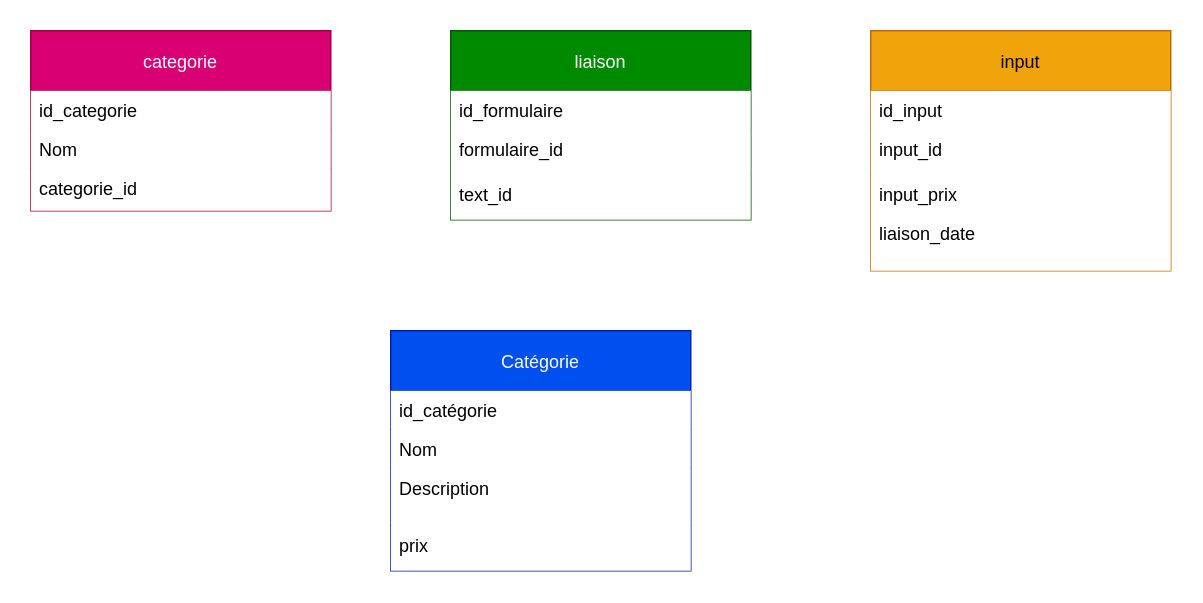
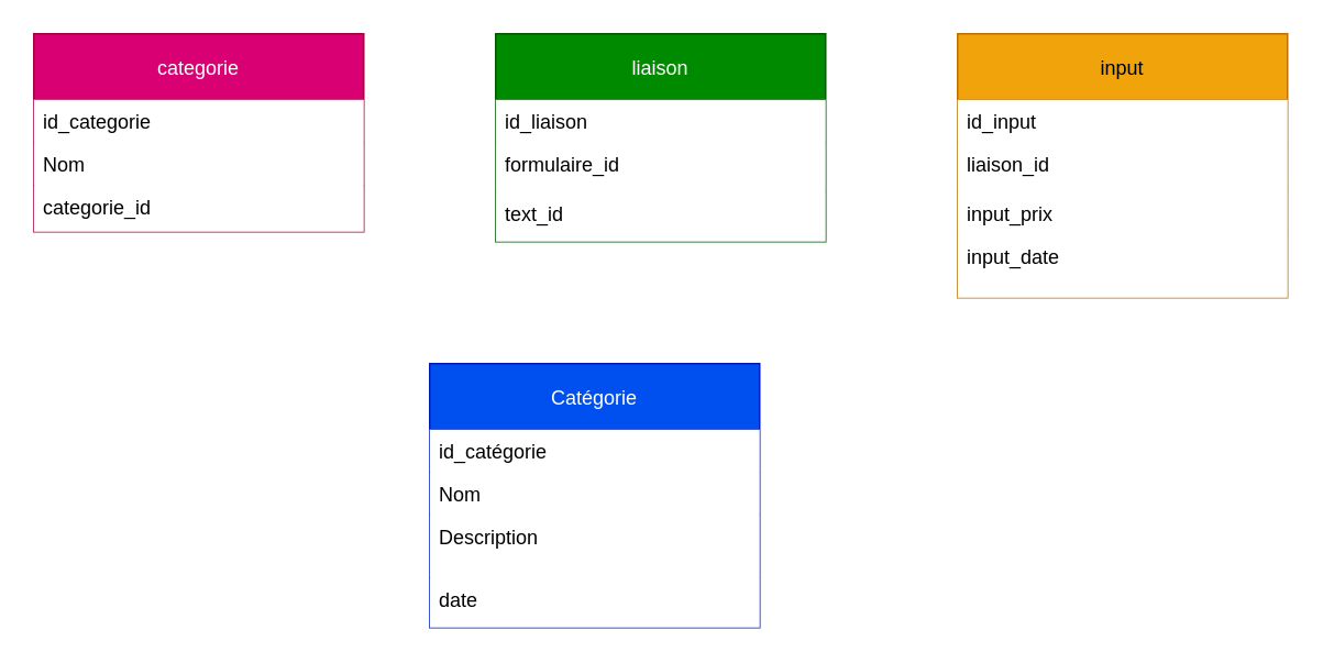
  <mxCell id="0" />
  <mxCell id="1" parent="0" />
  <mxCell id="2" value="Catégorie" style="swimlane;fontStyle=0;childLayout=stackLayout;horizontal=1;startSize=40;fillColor=#0050ef;horizontalStack=0;resizeParent=1;resizeParentMax=0;resizeLast=0;collapsible=1;marginBottom=0;strokeColor=#001DBC;fontColor=#ffffff;" vertex="1" parent="1"><mxGeometry x="260" y="220" width="200" height="160" as="geometry" /></mxCell>
  <mxCell id="3" value="id_catégorie" style="text;strokeColor=none;fillColor=default;align=left;verticalAlign=top;spacingLeft=4;spacingRight=4;overflow=hidden;rotatable=0;points=[[0,0.5],[1,0.5]];portConstraint=eastwest;" vertex="1" parent="2"><mxGeometry y="40" width="200" height="26" as="geometry" /></mxCell>
  <mxCell id="4" value="Nom " style="text;align=left;verticalAlign=top;spacingLeft=4;spacingRight=4;overflow=hidden;rotatable=0;points=[[0,0.5],[1,0.5]];portConstraint=eastwest;fillColor=default;" vertex="1" parent="2"><mxGeometry y="66" width="200" height="26" as="geometry" /></mxCell>
  <mxCell id="5" value="Description" style="text;strokeColor=none;fillColor=default;align=left;verticalAlign=top;spacingLeft=4;spacingRight=4;overflow=hidden;rotatable=0;points=[[0,0.5],[1,0.5]];portConstraint=eastwest;" vertex="1" parent="2"><mxGeometry y="92" width="200" height="38" as="geometry" /></mxCell>
- <mxCell id="6" value="prix" style="text;strokeColor=none;fillColor=default;align=left;verticalAlign=top;spacingLeft=4;spacingRight=4;overflow=hidden;rotatable=0;points=[[0,0.5],[1,0.5]];portConstraint=eastwest;" vertex="1" parent="2"><mxGeometry y="130" width="200" height="30" as="geometry" /></mxCell>
+ <mxCell id="6" value="date" style="text;strokeColor=none;fillColor=default;align=left;verticalAlign=top;spacingLeft=4;spacingRight=4;overflow=hidden;rotatable=0;points=[[0,0.5],[1,0.5]];portConstraint=eastwest;" vertex="1" parent="2"><mxGeometry y="130" width="200" height="30" as="geometry" /></mxCell>
  <mxCell id="7" value="liaison" style="swimlane;fontStyle=0;childLayout=stackLayout;horizontal=1;startSize=40;fillColor=#008a00;horizontalStack=0;resizeParent=1;resizeParentMax=0;resizeLast=0;collapsible=1;marginBottom=0;strokeColor=#005700;fontColor=#ffffff;" vertex="1" parent="1"><mxGeometry x="300" y="20" width="200" height="126" as="geometry" /></mxCell>
- <mxCell id="8" value="id_formulaire" style="text;strokeColor=none;fillColor=default;align=left;verticalAlign=top;spacingLeft=4;spacingRight=4;overflow=hidden;rotatable=0;points=[[0,0.5],[1,0.5]];portConstraint=eastwest;" vertex="1" parent="7"><mxGeometry y="40" width="200" height="26" as="geometry" /></mxCell>
+ <mxCell id="8" value="id_liaison" style="text;strokeColor=none;fillColor=default;align=left;verticalAlign=top;spacingLeft=4;spacingRight=4;overflow=hidden;rotatable=0;points=[[0,0.5],[1,0.5]];portConstraint=eastwest;" vertex="1" parent="7"><mxGeometry y="40" width="200" height="26" as="geometry" /></mxCell>
  <mxCell id="9" value="formulaire_id" style="text;strokeColor=none;fillColor=default;align=left;verticalAlign=top;spacingLeft=4;spacingRight=4;overflow=hidden;rotatable=0;points=[[0,0.5],[1,0.5]];portConstraint=eastwest;" vertex="1" parent="7"><mxGeometry y="66" width="200" height="30" as="geometry" /></mxCell>
  <mxCell id="10" value="text_id" style="text;strokeColor=none;fillColor=default;align=left;verticalAlign=top;spacingLeft=4;spacingRight=4;overflow=hidden;rotatable=0;points=[[0,0.5],[1,0.5]];portConstraint=eastwest;" vertex="1" parent="7"><mxGeometry y="96" width="200" height="30" as="geometry" /></mxCell>
  <mxCell id="11" value="categorie" style="swimlane;fontStyle=0;childLayout=stackLayout;horizontal=1;startSize=40;fillColor=#d80073;horizontalStack=0;resizeParent=1;resizeParentMax=0;resizeLast=0;collapsible=1;marginBottom=0;strokeColor=#A50040;fontColor=#ffffff;" vertex="1" parent="1"><mxGeometry x="20" y="20" width="200" height="120" as="geometry" /></mxCell>
  <mxCell id="12" value="id_categorie" style="text;align=left;verticalAlign=top;spacingLeft=4;spacingRight=4;overflow=hidden;rotatable=0;points=[[0,0.5],[1,0.5]];portConstraint=eastwest;fillColor=default;" vertex="1" parent="11"><mxGeometry y="40" width="200" height="26" as="geometry" /></mxCell>
  <mxCell id="13" value="Nom " style="text;align=left;verticalAlign=top;spacingLeft=4;spacingRight=4;overflow=hidden;rotatable=0;points=[[0,0.5],[1,0.5]];portConstraint=eastwest;fillColor=default;" vertex="1" parent="11"><mxGeometry y="66" width="200" height="26" as="geometry" /></mxCell>
  <mxCell id="14" value="categorie_id" style="text;align=left;verticalAlign=top;spacingLeft=4;spacingRight=4;overflow=hidden;rotatable=0;points=[[0,0.5],[1,0.5]];portConstraint=eastwest;fillColor=default;" vertex="1" parent="11"><mxGeometry y="92" width="200" height="28" as="geometry" /></mxCell>
  <mxCell id="15" value="input" style="swimlane;fontStyle=0;childLayout=stackLayout;horizontal=1;startSize=40;fillColor=#f0a30a;horizontalStack=0;resizeParent=1;resizeParentMax=0;resizeLast=0;collapsible=1;marginBottom=0;strokeColor=#BD7000;fontColor=#000000;" vertex="1" parent="1"><mxGeometry x="580" y="20" width="200" height="160" as="geometry" /></mxCell>
  <mxCell id="16" value="id_input" style="text;strokeColor=none;fillColor=default;align=left;verticalAlign=top;spacingLeft=4;spacingRight=4;overflow=hidden;rotatable=0;points=[[0,0.5],[1,0.5]];portConstraint=eastwest;labelBackgroundColor=none;" vertex="1" parent="15"><mxGeometry y="40" width="200" height="26" as="geometry" /></mxCell>
- <mxCell id="17" value="input_id" style="text;strokeColor=none;fillColor=default;align=left;verticalAlign=top;spacingLeft=4;spacingRight=4;overflow=hidden;rotatable=0;points=[[0,0.5],[1,0.5]];portConstraint=eastwest;" vertex="1" parent="15"><mxGeometry y="66" width="200" height="30" as="geometry" /></mxCell>
+ <mxCell id="17" value="liaison_id" style="text;strokeColor=none;fillColor=default;align=left;verticalAlign=top;spacingLeft=4;spacingRight=4;overflow=hidden;rotatable=0;points=[[0,0.5],[1,0.5]];portConstraint=eastwest;" vertex="1" parent="15"><mxGeometry y="66" width="200" height="30" as="geometry" /></mxCell>
  <mxCell id="18" value="input_prix" style="text;strokeColor=none;fillColor=default;align=left;verticalAlign=top;spacingLeft=4;spacingRight=4;overflow=hidden;rotatable=0;points=[[0,0.5],[1,0.5]];portConstraint=eastwest;" vertex="1" parent="15"><mxGeometry y="96" width="200" height="26" as="geometry" /></mxCell>
- <mxCell id="19" value="liaison_date" style="text;strokeColor=none;fillColor=default;align=left;verticalAlign=top;spacingLeft=4;spacingRight=4;overflow=hidden;rotatable=0;points=[[0,0.5],[1,0.5]];portConstraint=eastwest;" vertex="1" parent="15"><mxGeometry y="122" width="200" height="38" as="geometry" /></mxCell>
+ <mxCell id="19" value="input_date" style="text;strokeColor=none;fillColor=default;align=left;verticalAlign=top;spacingLeft=4;spacingRight=4;overflow=hidden;rotatable=0;points=[[0,0.5],[1,0.5]];portConstraint=eastwest;" vertex="1" parent="15"><mxGeometry y="122" width="200" height="38" as="geometry" /></mxCell>
